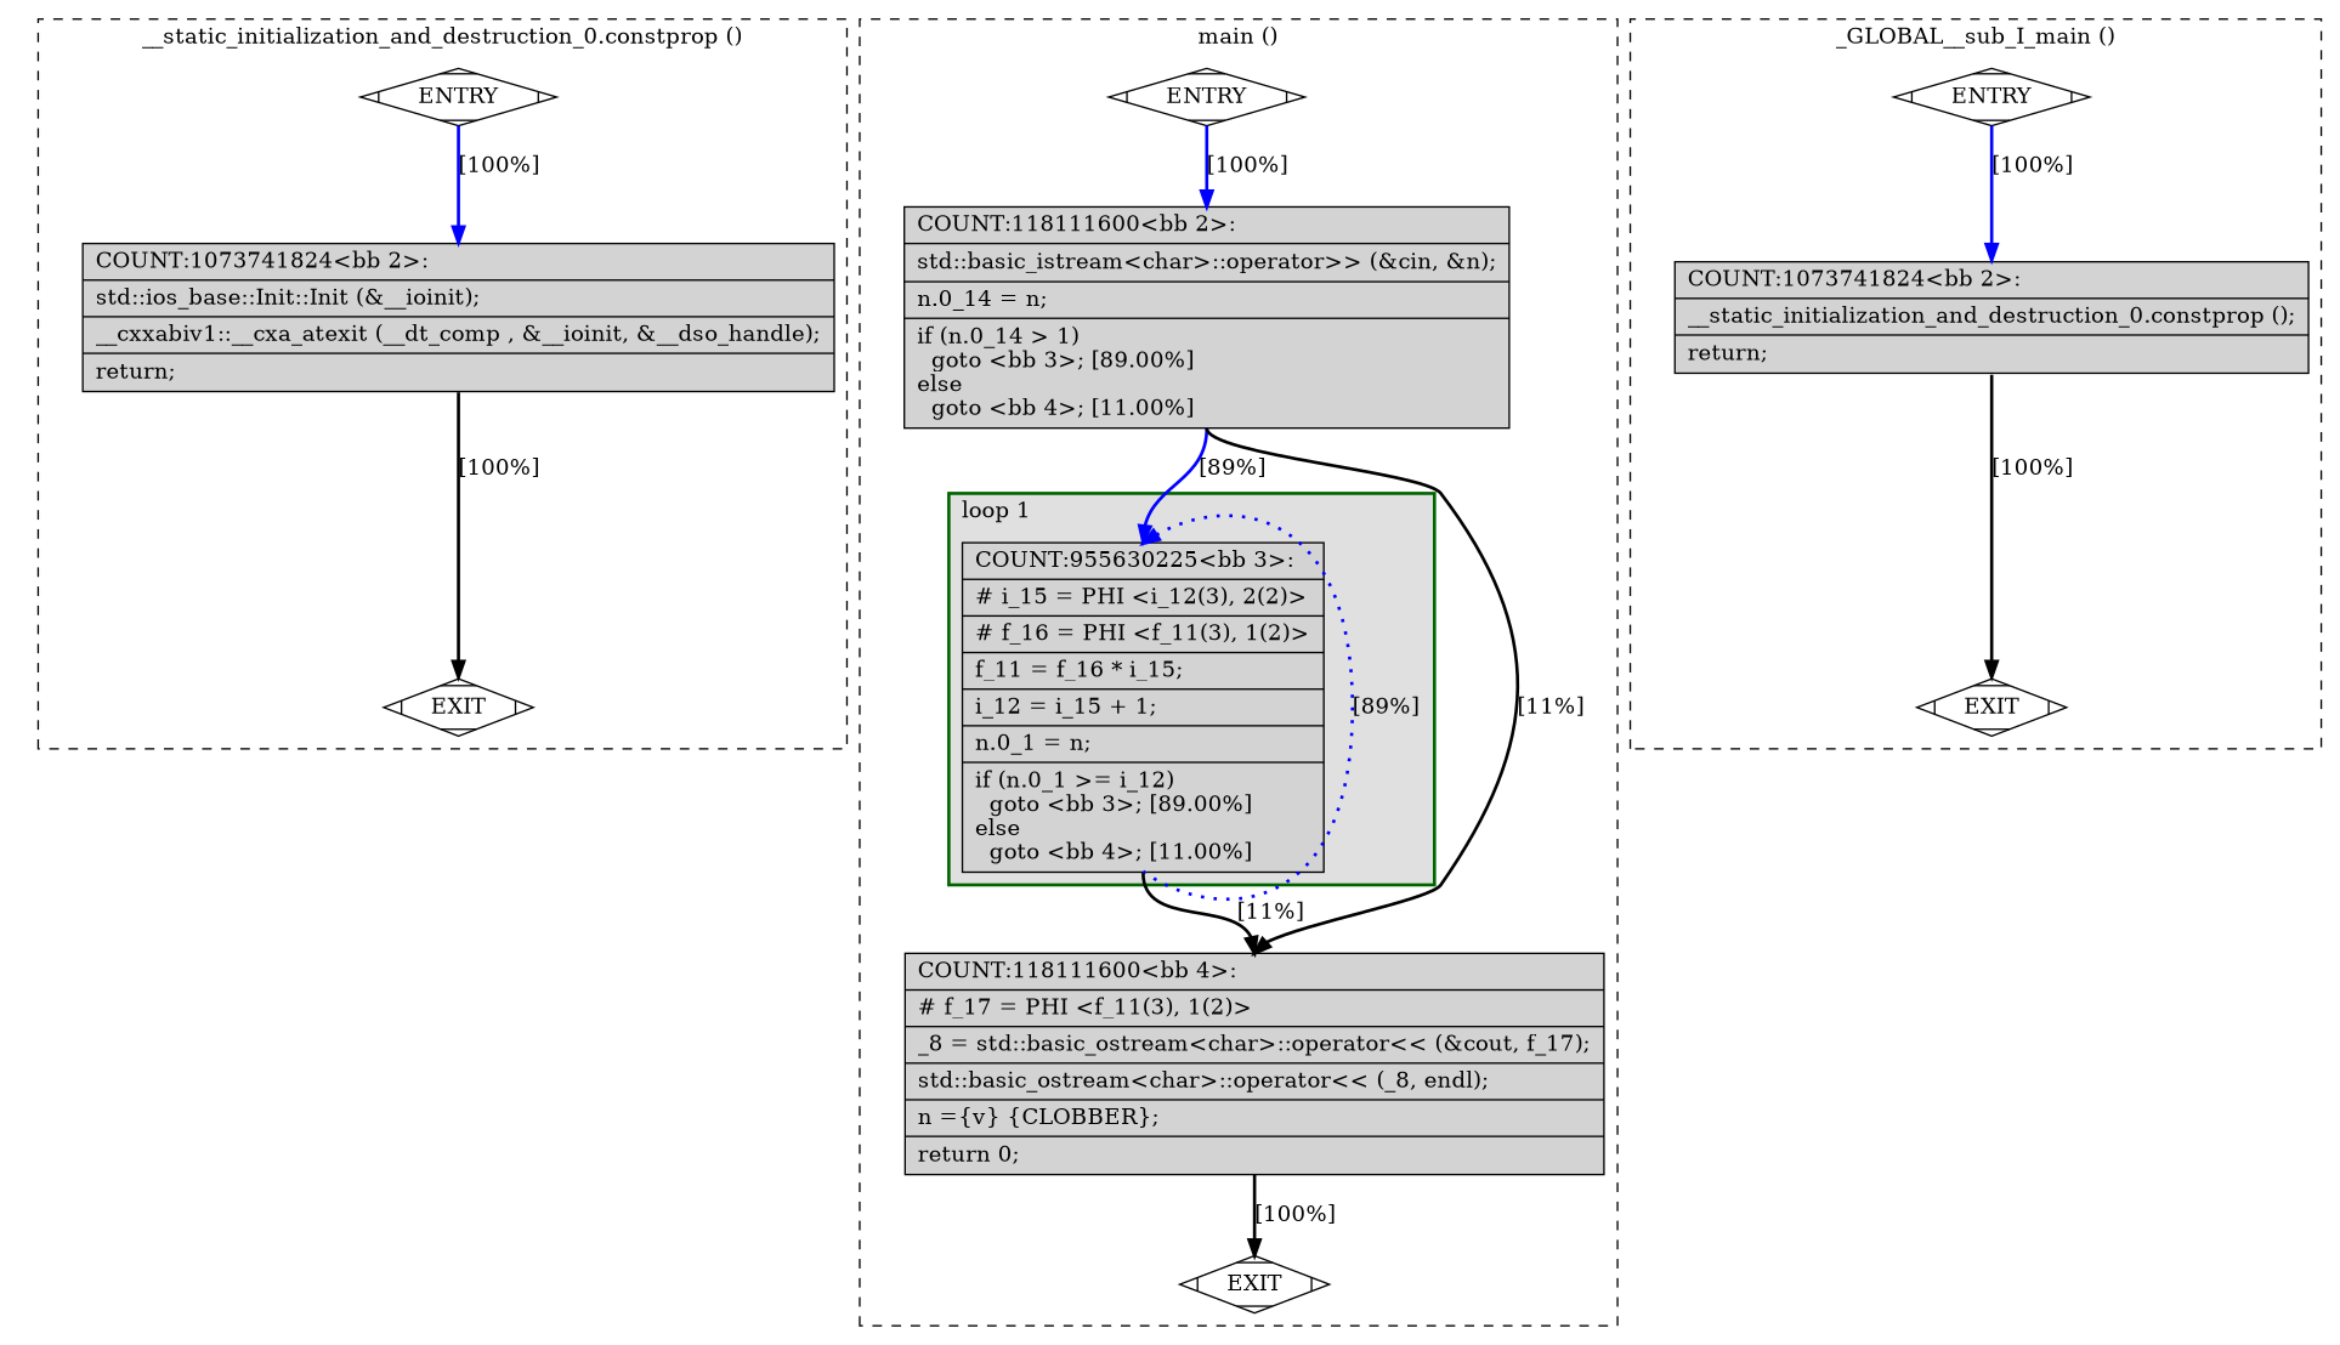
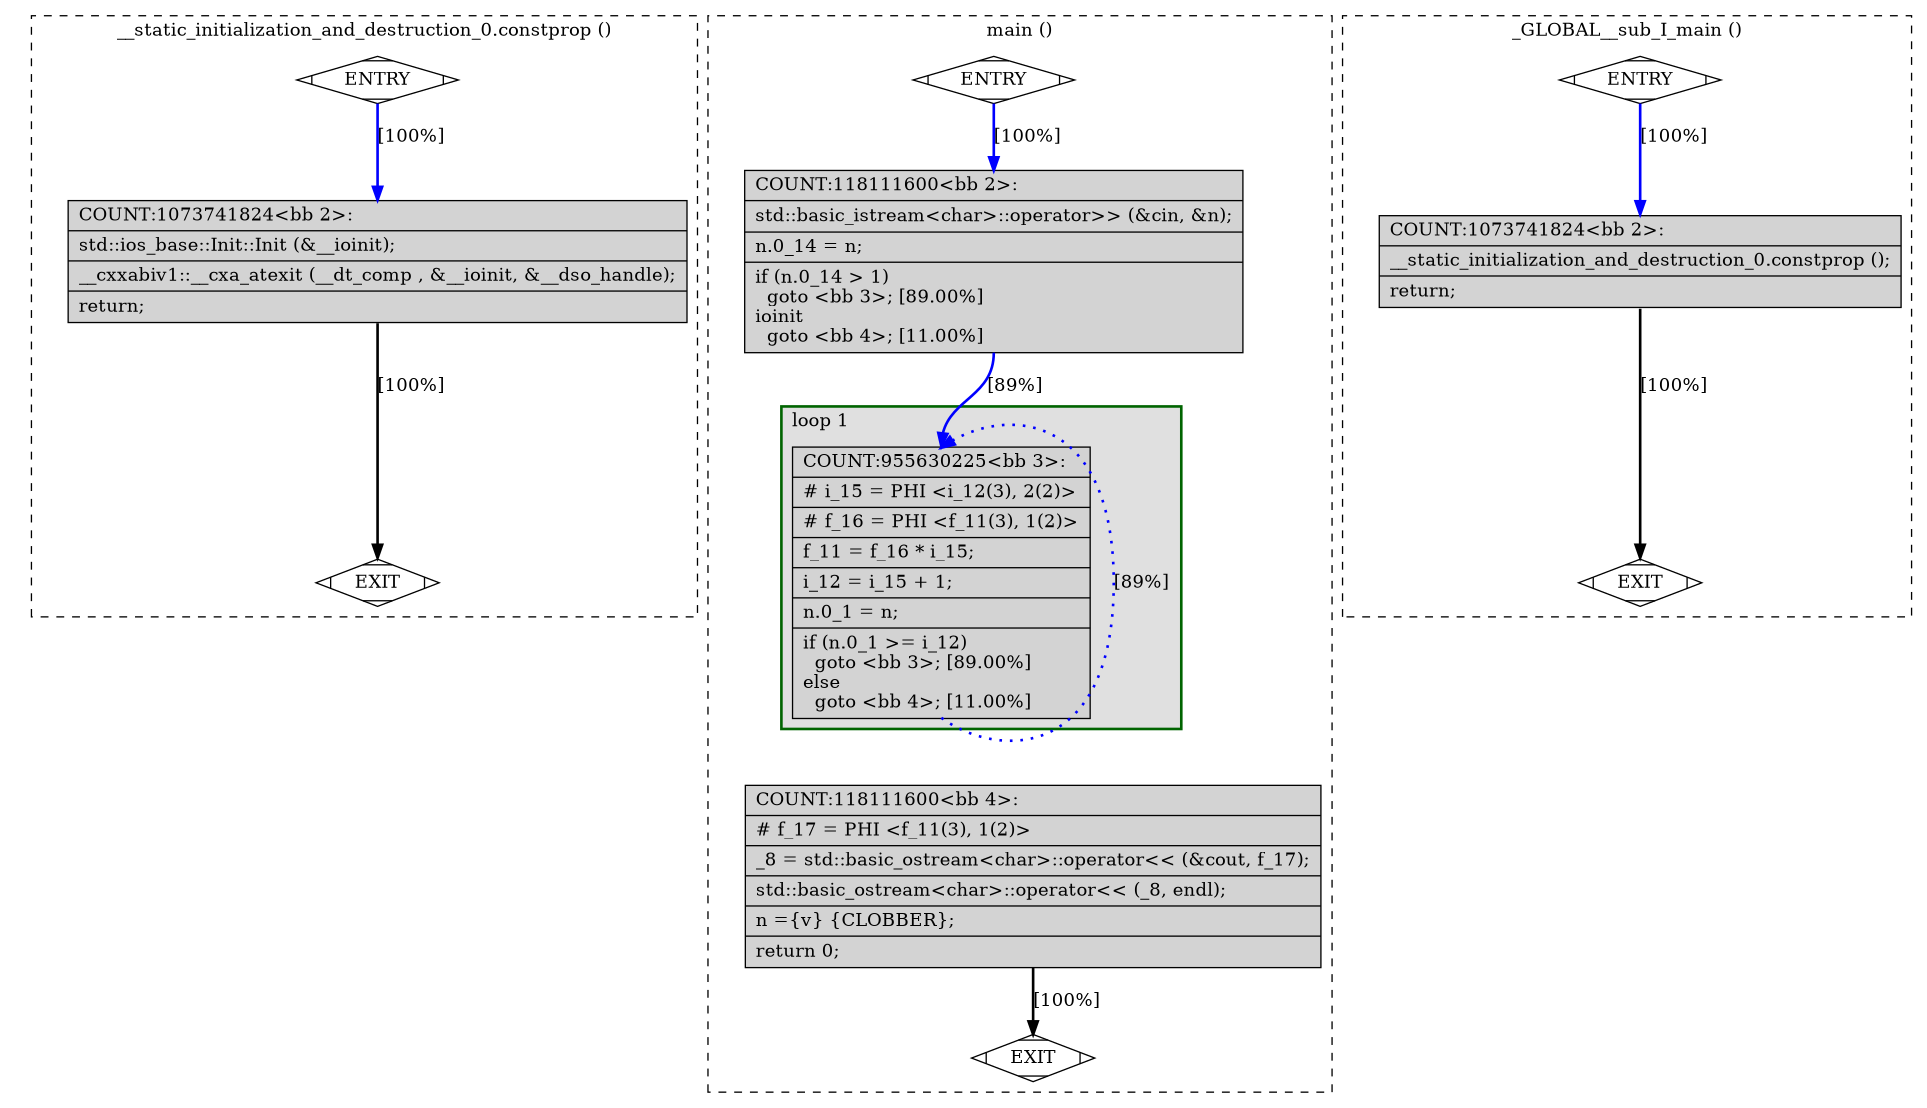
  digraph {
    node [fillcolor=white shape=Mdiamond style=filled]
    edge [constraint=true headport=n style="solid,bold" tailport=s color=blue weight=10]
    n1 [label=ENTRY]
    n2 [label=EXIT]
    n3 [fillcolor=lightgrey label="{COUNT:1073741824\<bb\ 2\>:\l|std::ios_base::Init::Init\ (&__ioinit);\l|__cxxabiv1::__cxa_atexit\ (__dt_comp\ ,\ &__ioinit,\ &__dso_handle);\l|return;\l}" shape=record]
    n4 [fillcolor=lightgrey label="{COUNT:955630225\<bb\ 3\>:\l|#\ i_15\ =\ PHI\ \<i_12(3),\ 2(2)\>\l|#\ f_16\ =\ PHI\ \<f_11(3),\ 1(2)\>\l|f_11\ =\ f_16\ *\ i_15;\l|i_12\ =\ i_15\ +\ 1;\l|n.0_1\ =\ n;\l|if\ (n.0_1\ \>=\ i_12)\l\ \ goto\ \<bb\ 3\>;\ [89.00%]\lelse\l\ \ goto\ \<bb\ 4\>;\ [11.00%]\l}" shape=record]
    n5 [fillcolor=lightgrey label="{COUNT:118111600\<bb\ 4\>:\l|#\ f_17\ =\ PHI\ \<f_11(3),\ 1(2)\>\l|_8\ =\ std::basic_ostream\<char\>::operator\<\<\ (&cout,\ f_17);\l|std::basic_ostream\<char\>::operator\<\<\ (_8,\ endl);\l|n\ =\{v\}\ \{CLOBBER\};\l|return\ 0;\l}" shape=record]
    n6 [label=ENTRY]
    n7 [label=EXIT]
-   n8 [fillcolor=lightgrey label="{COUNT:118111600\<bb\ 2\>:\l|std::basic_istream\<char\>::operator\>\>\ (&cin,\ &n);\l|n.0_14\ =\ n;\l|if\ (n.0_14\ \>\ 1)\l\ \ goto\ \<bb\ 3\>;\ [89.00%]\lelse\l\ \ goto\ \<bb\ 4\>;\ [11.00%]\l}" shape=record]
+   n8 [fillcolor=lightgrey label="{COUNT:118111600\<bb\ 2\>:\l|std::basic_istream\<char\>::operator\>\>\ (&cin,\ &n);\l|n.0_14\ =\ n;\l|if\ (n.0_14\ \>\ 1)\l\ \ goto\ \<bb\ 3\>;\ [89.00%]\lioinit\l\ \ goto\ \<bb\ 4\>;\ [11.00%]\l}" shape=record]
    n9 [label=ENTRY]
    n10 [label=EXIT]
    n11 [fillcolor=lightgrey label="{COUNT:1073741824\<bb\ 2\>:\l|__static_initialization_and_destruction_0.constprop\ ();\l|return;\l}" shape=record]
    subgraph cluster_1 {
      color=black
      label="__static_initialization_and_destruction_0.constprop ()"
      style=dashed
      n1
      n2
      n3
    }
    subgraph cluster_2 {
      color=black
      label="main ()"
      style=dashed
      n5
      n6
      n7
      n8
      subgraph cluster_3 {
        color=darkgreen
        fillcolor=grey88
        label="loop 1"
        labeljust=l
        penwidth=2
        style=filled
        n4
      }
    }
    subgraph cluster_4 {
      color=black
      label="_GLOBAL__sub_I_main ()"
      style=dashed
      n9
      n10
      n11
    }
    n1 -> n2 [style=invis color="" weight=""]
    n1 -> n3 [label="[100%]" weight=100]
    n3 -> n2 [color=black label="[100%]"]
    n4 -> n4 [constraint=false label="[89%]" style="dotted,bold"]
-   n4 -> n5 [color=black label="[11%]"]
    n5 -> n7 [color=black label="[100%]"]
    n6 -> n7 [style=invis color="" weight=""]
    n6 -> n8 [label="[100%]" weight=100]
    n8 -> n4 [label="[89%]"]
-   n8 -> n5 [color=black label="[11%]"]
    n9 -> n10 [style=invis color="" weight=""]
    n9 -> n11 [label="[100%]" weight=100]
    n11 -> n10 [color=black label="[100%]"]
  }
